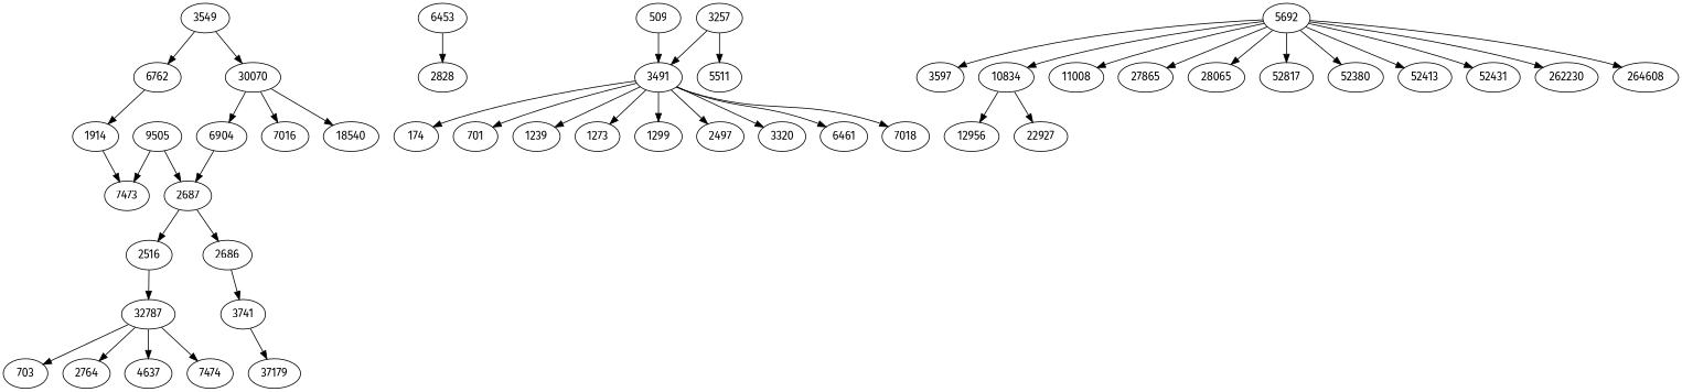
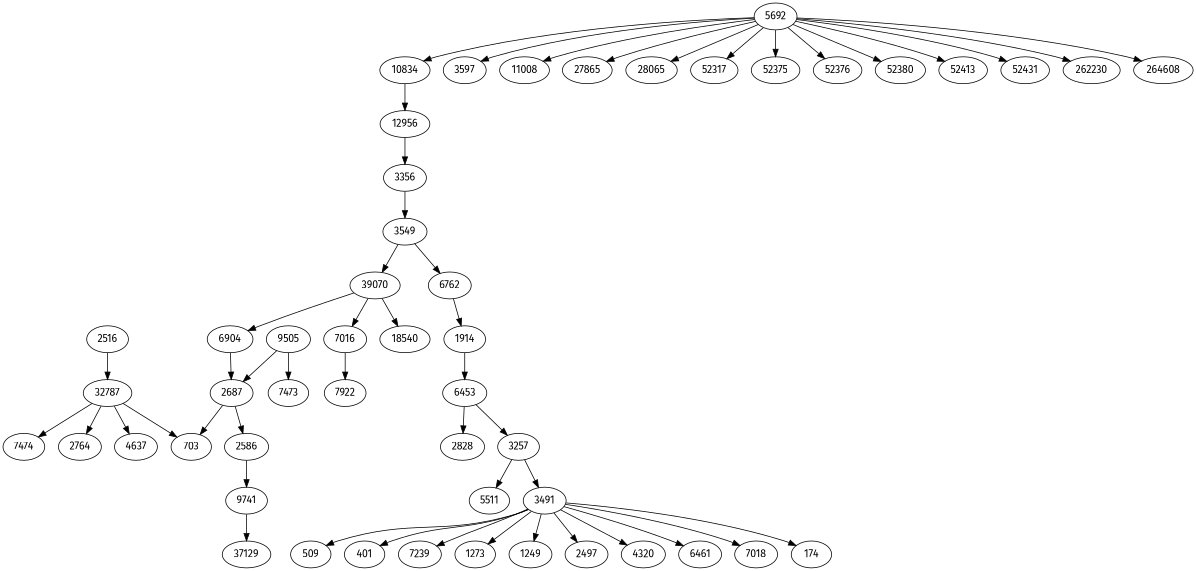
  digraph {
    fontname="Fira Sans"
    node [fontname="Fira Sans"]
    edge [fontname="Fira Sans"]
    2516
    32787
    703
    2764
    4637
    7474
-   2686
-   3741
-   37179
+   2686 [label=2586]
+   3741 [label=9741]
+   37179 [label=37129]
    2687
    9505
    7473
    n13 [label=1914]
    6453
    3257
    2828
    3491
    5511
    174
    n20 [label=509]
-   701
-   1239
+   701 [label=401]
+   1239 [label=7239]
    1273
-   1299
+   1299 [label=1249]
    2497
-   3320
+   3320 [label=4320]
    6461
    7018
+   3356
    3549
    6762
-   30070
+   30070 [label=39070]
    6904
    7016
    18540
    5692
    3597
    10834
    11008
    27865
    28065
-   52317 [label=52817]
+   52317
+   52375
+   52376
    52380
    52413
    52431
    262230
    264608
    12956
-   22927
+   7922
    2516 -> 32787
    32787 -> 703
    32787 -> 2764
    32787 -> 4637
    32787 -> 7474
    2686 -> 3741
    3741 -> 37179
-   2687 -> 2516
+   2687 -> 703
    2687 -> 2686
    9505 -> 2687
    9505 -> 7473
-   n13 -> 7473
+   n13 -> 6453
+   6453 -> 3257
    6453 -> 2828
    3257 -> 3491
    3257 -> 5511
    3491 -> 174
-   n20 -> 3491
+   3491 -> n20
    3491 -> 701
    3491 -> 1239
    3491 -> 1273
    3491 -> 1299
    3491 -> 2497
    3491 -> 3320
    3491 -> 6461
    3491 -> 7018
+   3356 -> 3549
    3549 -> 6762
    3549 -> 30070
    6762 -> n13
    30070 -> 6904
    30070 -> 7016
    30070 -> 18540
    6904 -> 2687
+   7016 -> 7922
    5692 -> 3597
    5692 -> 10834
    5692 -> 11008
    5692 -> 27865
    5692 -> 28065
    5692 -> 52317
+   5692 -> 52375
+   5692 -> 52376
    5692 -> 52380
    5692 -> 52413
    5692 -> 52431
    5692 -> 262230
    5692 -> 264608
    10834 -> 12956
-   10834 -> 22927
+   12956 -> 3356
  }
